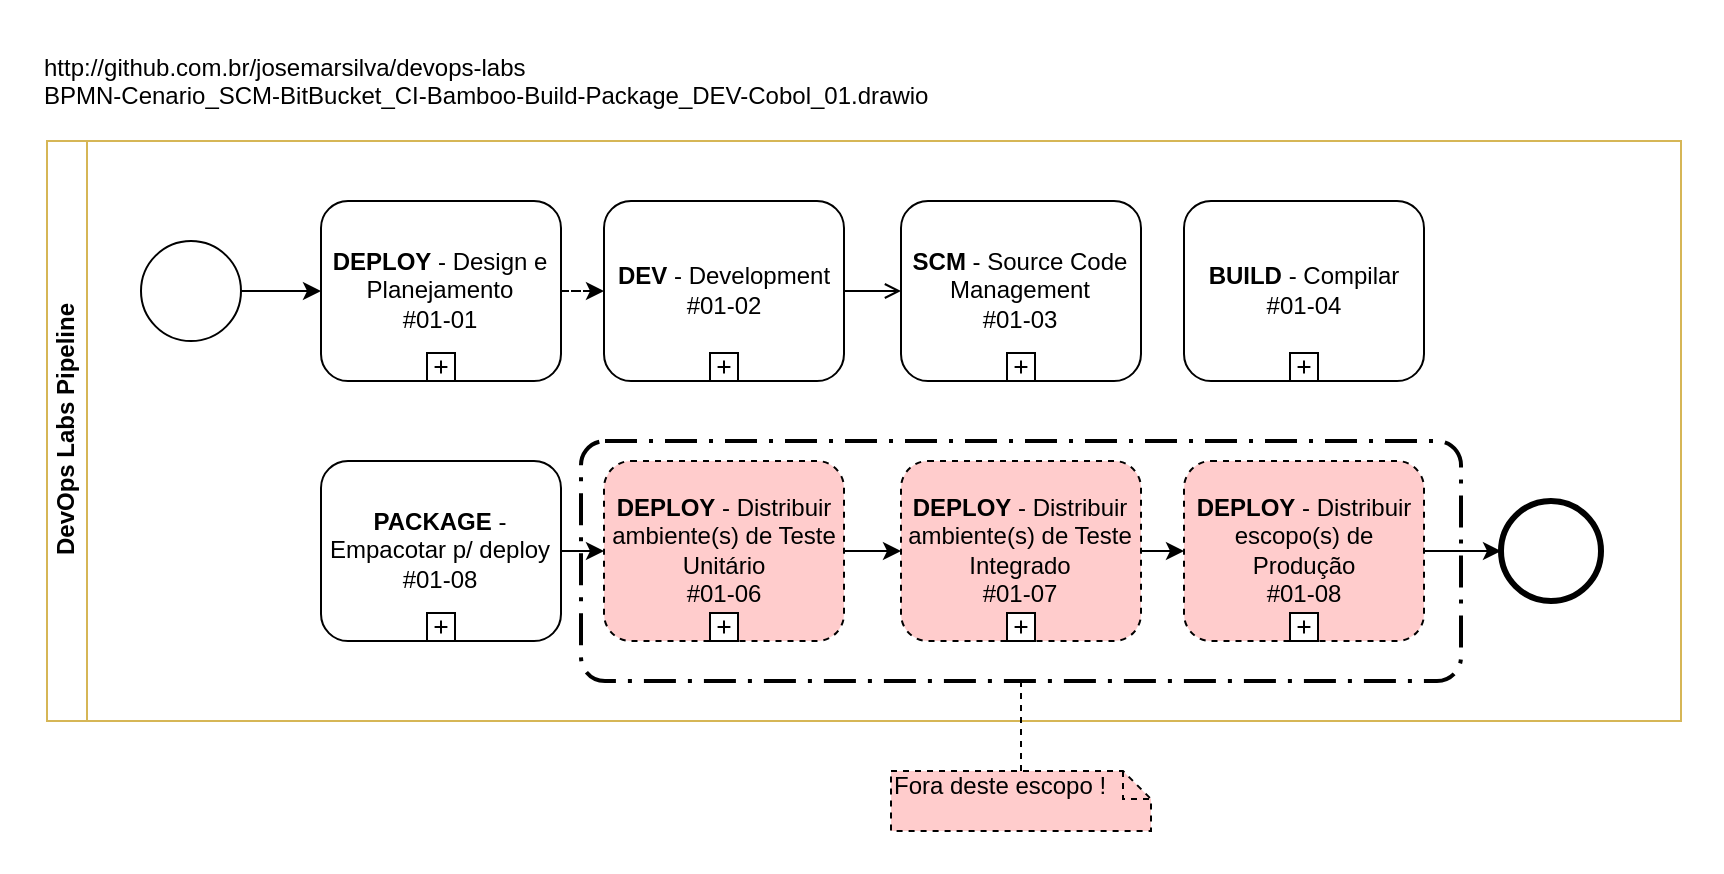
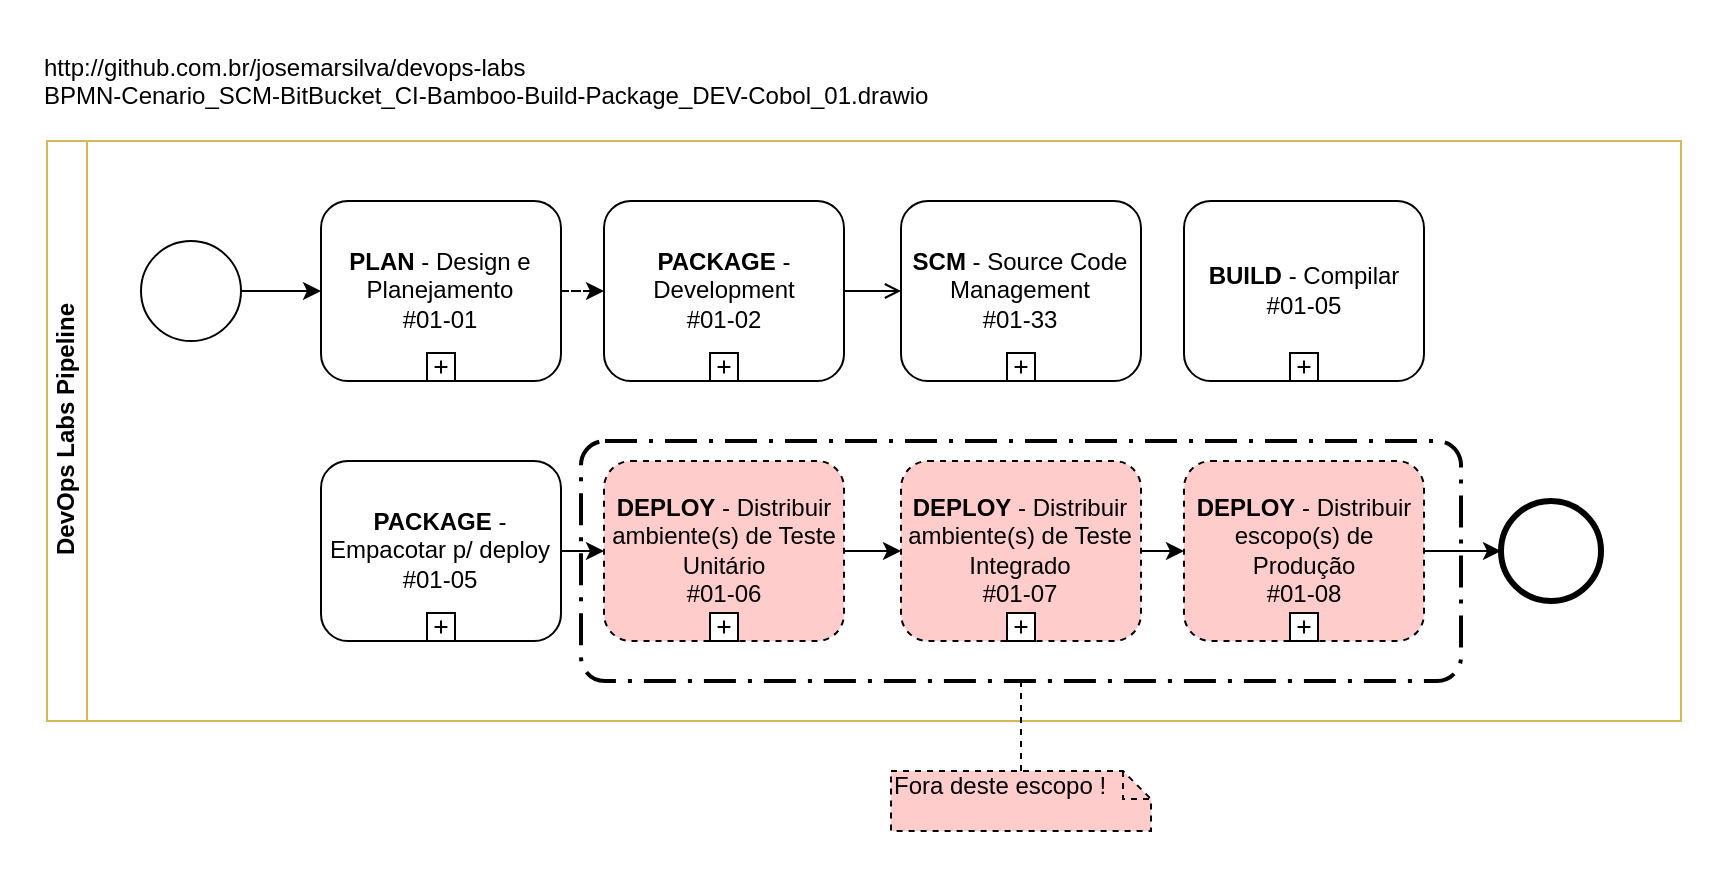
  <mxCell id="0" />
  <mxCell id="1" parent="0" />
  <mxCell id="2" value="" style="rounded=1;arcSize=10;dashed=1;strokeColor=#000000;fillColor=none;gradientColor=none;dashPattern=8 3 1 3;strokeWidth=2;" vertex="1" parent="1"><mxGeometry x="290" y="220" width="440" height="120" as="geometry" /></mxCell>
  <mxCell id="3" value="DevOps Labs Pipeline" style="swimlane;html=1;horizontal=0;startSize=20;fillColor=none;strokeColor=#d6b656;" parent="1" vertex="1"><mxGeometry x="23" y="70" width="817" height="290" as="geometry" /></mxCell>
  <mxCell id="4" style="edgeStyle=orthogonalEdgeStyle;rounded=0;orthogonalLoop=1;jettySize=auto;html=1;exitX=1;exitY=0.5;exitDx=0;exitDy=0;" parent="3" source="5" target="7" edge="1"><mxGeometry relative="1" as="geometry"><mxPoint x="107" y="80" as="sourcePoint" /></mxGeometry></mxCell>
  <mxCell id="5" value="" style="shape=mxgraph.bpmn.shape;html=1;verticalLabelPosition=bottom;labelBackgroundColor=#ffffff;verticalAlign=top;align=center;perimeter=ellipsePerimeter;outlineConnect=0;outline=standard;symbol=general;" parent="3" vertex="1"><mxGeometry x="47" y="50" width="50" height="50" as="geometry" /></mxCell>
  <mxCell id="6" style="edgeStyle=orthogonalEdgeStyle;rounded=0;orthogonalLoop=1;jettySize=auto;html=1;dashed=1;" parent="3" source="7" target="10" edge="1"><mxGeometry relative="1" as="geometry" /></mxCell>
- <mxCell id="7" value="&lt;b&gt;DEPLOY&lt;/b&gt; - Design e Planejamento&lt;br&gt;#01-01" style="html=1;whiteSpace=wrap;rounded=1;fillColor=none;" parent="3" vertex="1"><mxGeometry x="137" y="30" width="120" height="90" as="geometry" /></mxCell>
+ <mxCell id="7" value="&lt;b&gt;PLAN&lt;/b&gt; - Design e Planejamento&lt;br&gt;#01-01" style="html=1;whiteSpace=wrap;rounded=1;fillColor=none;" parent="3" vertex="1"><mxGeometry x="137" y="30" width="120" height="90" as="geometry" /></mxCell>
  <mxCell id="8" value="" style="html=1;shape=plus;outlineConnect=0;" parent="7" vertex="1"><mxGeometry x="0.5" y="1" width="14" height="14" relative="1" as="geometry"><mxPoint x="-7" y="-14" as="offset" /></mxGeometry></mxCell>
  <mxCell id="9" style="edgeStyle=orthogonalEdgeStyle;rounded=0;orthogonalLoop=1;jettySize=auto;html=1;endArrow=open;" parent="3" source="10" target="12" edge="1"><mxGeometry relative="1" as="geometry" /></mxCell>
- <mxCell id="10" value="&lt;b&gt;DEV&lt;/b&gt; - Development&lt;br&gt;#01-02" style="html=1;whiteSpace=wrap;rounded=1;fillColor=none;" parent="3" vertex="1"><mxGeometry x="278.5" y="30" width="120" height="90" as="geometry" /></mxCell>
+ <mxCell id="10" value="&lt;b&gt;PACKAGE&lt;/b&gt; - Development&lt;br&gt;#01-02" style="html=1;whiteSpace=wrap;rounded=1;fillColor=none;" parent="3" vertex="1"><mxGeometry x="278.5" y="30" width="120" height="90" as="geometry" /></mxCell>
  <mxCell id="11" value="" style="html=1;shape=plus;outlineConnect=0;" parent="10" vertex="1"><mxGeometry x="0.5" y="1" width="14" height="14" relative="1" as="geometry"><mxPoint x="-7" y="-14" as="offset" /></mxGeometry></mxCell>
- <mxCell id="12" value="&lt;b&gt;SCM&lt;/b&gt; - Source Code Management&lt;br&gt;#01-03" style="html=1;whiteSpace=wrap;rounded=1;fillColor=none;" parent="3" vertex="1"><mxGeometry x="427" y="30" width="120" height="90" as="geometry" /></mxCell>
+ <mxCell id="12" value="&lt;b&gt;SCM&lt;/b&gt; - Source Code Management&lt;br&gt;#01-33" style="html=1;whiteSpace=wrap;rounded=1;fillColor=none;" parent="3" vertex="1"><mxGeometry x="427" y="30" width="120" height="90" as="geometry" /></mxCell>
  <mxCell id="13" value="" style="html=1;shape=plus;outlineConnect=0;" parent="12" vertex="1"><mxGeometry x="0.5" y="1" width="14" height="14" relative="1" as="geometry"><mxPoint x="-7" y="-14" as="offset" /></mxGeometry></mxCell>
- <mxCell id="14" value="&lt;b&gt;BUILD&lt;/b&gt; - Compilar&lt;br&gt;#01-04" style="html=1;whiteSpace=wrap;rounded=1;fillColor=none;" parent="3" vertex="1"><mxGeometry x="568.5" y="30" width="120" height="90" as="geometry" /></mxCell>
+ <mxCell id="14" value="&lt;b&gt;BUILD&lt;/b&gt; - Compilar&lt;br&gt;#01-05" style="html=1;whiteSpace=wrap;rounded=1;fillColor=none;" parent="3" vertex="1"><mxGeometry x="568.5" y="30" width="120" height="90" as="geometry" /></mxCell>
  <mxCell id="15" value="" style="html=1;shape=plus;outlineConnect=0;" parent="14" vertex="1"><mxGeometry x="0.5" y="1" width="14" height="14" relative="1" as="geometry"><mxPoint x="-7" y="-14" as="offset" /></mxGeometry></mxCell>
- <mxCell id="16" value="&lt;b&gt;PACKAGE&lt;/b&gt; - &lt;br&gt;Empacotar p/ deploy&lt;br&gt;#01-08" style="html=1;whiteSpace=wrap;rounded=1;fillColor=none;" parent="3" vertex="1"><mxGeometry x="137" y="160" width="120" height="90" as="geometry" /></mxCell>
+ <mxCell id="16" value="&lt;b&gt;PACKAGE&lt;/b&gt; - &lt;br&gt;Empacotar p/ deploy&lt;br&gt;#01-05" style="html=1;whiteSpace=wrap;rounded=1;fillColor=none;" parent="3" vertex="1"><mxGeometry x="137" y="160" width="120" height="90" as="geometry" /></mxCell>
  <mxCell id="17" value="" style="html=1;shape=plus;outlineConnect=0;" parent="16" vertex="1"><mxGeometry x="0.5" y="1" width="14" height="14" relative="1" as="geometry"><mxPoint x="-7" y="-14" as="offset" /></mxGeometry></mxCell>
  <mxCell id="18" value="&lt;b&gt;DEPLOY&lt;/b&gt;&amp;nbsp;- Distribuir ambiente(s) de Teste Unitário&lt;br&gt;#01-06" style="html=1;whiteSpace=wrap;rounded=1;fillColor=#FFCCCC;dashed=1;" parent="3" vertex="1"><mxGeometry x="278.5" y="160" width="120" height="90" as="geometry" /></mxCell>
  <mxCell id="19" value="" style="html=1;shape=plus;outlineConnect=0;" parent="18" vertex="1"><mxGeometry x="0.5" y="1" width="14" height="14" relative="1" as="geometry"><mxPoint x="-7" y="-14" as="offset" /></mxGeometry></mxCell>
  <mxCell id="20" style="edgeStyle=orthogonalEdgeStyle;rounded=0;orthogonalLoop=1;jettySize=auto;html=1;" parent="3" source="16" target="18" edge="1"><mxGeometry relative="1" as="geometry" /></mxCell>
  <mxCell id="21" value="&lt;b&gt;DEPLOY&lt;/b&gt;&amp;nbsp;- Distribuir ambiente(s) de Teste Integrado&lt;br&gt;#01-07" style="html=1;whiteSpace=wrap;rounded=1;fillColor=#FFCCCC;dashed=1;" parent="3" vertex="1"><mxGeometry x="427" y="160" width="120" height="90" as="geometry" /></mxCell>
  <mxCell id="22" value="" style="html=1;shape=plus;outlineConnect=0;" parent="21" vertex="1"><mxGeometry x="0.5" y="1" width="14" height="14" relative="1" as="geometry"><mxPoint x="-7" y="-14" as="offset" /></mxGeometry></mxCell>
  <mxCell id="23" style="edgeStyle=orthogonalEdgeStyle;rounded=0;orthogonalLoop=1;jettySize=auto;html=1;" parent="3" source="18" target="21" edge="1"><mxGeometry relative="1" as="geometry" /></mxCell>
  <mxCell id="24" style="edgeStyle=orthogonalEdgeStyle;rounded=0;orthogonalLoop=1;jettySize=auto;html=1;" parent="3" source="25" target="28" edge="1"><mxGeometry relative="1" as="geometry"><mxPoint x="737" y="200" as="targetPoint" /></mxGeometry></mxCell>
  <mxCell id="25" value="&lt;b&gt;DEPLOY&lt;/b&gt;&amp;nbsp;- Distribuir escopo(s) de Produção&lt;br&gt;#01-08" style="html=1;whiteSpace=wrap;rounded=1;fillColor=#FFCCCC;dashed=1;" parent="3" vertex="1"><mxGeometry x="568.5" y="160" width="120" height="90" as="geometry" /></mxCell>
  <mxCell id="26" value="" style="html=1;shape=plus;outlineConnect=0;" parent="25" vertex="1"><mxGeometry x="0.5" y="1" width="14" height="14" relative="1" as="geometry"><mxPoint x="-7" y="-14" as="offset" /></mxGeometry></mxCell>
  <mxCell id="27" style="edgeStyle=orthogonalEdgeStyle;rounded=0;orthogonalLoop=1;jettySize=auto;html=1;" parent="3" source="21" target="25" edge="1"><mxGeometry relative="1" as="geometry" /></mxCell>
  <mxCell id="28" value="" style="shape=mxgraph.bpmn.shape;html=1;verticalLabelPosition=bottom;labelBackgroundColor=#ffffff;verticalAlign=top;align=center;perimeter=ellipsePerimeter;outlineConnect=0;outline=end;symbol=general;" parent="3" vertex="1"><mxGeometry x="727" y="180" width="50" height="50" as="geometry" /></mxCell>
  <mxCell id="29" value="&lt;div style=&quot;text-align: left&quot;&gt;http://github.com.br/josemarsilva/devops-labs&lt;/div&gt;BPMN-Cenario_SCM-BitBucket_CI-Bamboo-Build-Package_DEV-Cobol_01.drawio" style="text;html=1;resizable=0;autosize=1;align=left;verticalAlign=top;points=[];fillColor=none;strokeColor=none;rounded=0;" parent="1" vertex="1"><mxGeometry y="20" width="460" height="30" as="geometry" x="20" /></mxCell>
  <mxCell id="30" style="edgeStyle=orthogonalEdgeStyle;rounded=0;orthogonalLoop=1;jettySize=auto;html=1;dashed=1;endArrow=none;endFill=0;" edge="1" parent="1" source="31" target="2"><mxGeometry relative="1" as="geometry" /></mxCell>
  <mxCell id="31" value="Fora deste escopo !" style="shape=note;whiteSpace=wrap;html=1;size=14;verticalAlign=top;align=left;spacingTop=-6;dashed=1;fillColor=#FFCCCC;" vertex="1" parent="1"><mxGeometry x="445" y="385" width="130" height="30" as="geometry" /></mxCell>
